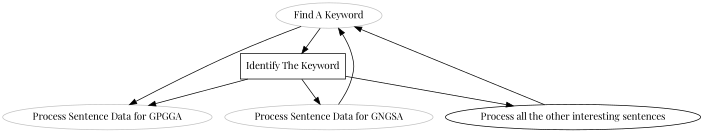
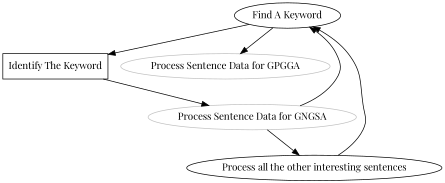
  digraph {
    fontname="Playfair Display"
    node [fontname="Playfair Display"]
    edge [fontname="Playfair Display"]
-   n1 [label="Find A Keyword" color=grey]
+   n1 [label="Find A Keyword"]
    n2 [label="Identify The Keyword" shape=box]
    n3 [color=grey label="Process Sentence Data for GPGGA"]
    n4 [color=grey label="Process Sentence Data for GNGSA"]
    n5 [color=black label="Process all the other interesting sentences"]
    n1 -> n2
    n1 -> n3
-   n2 -> n3
    n2 -> n4
-   n2 -> n5
+   n4 -> n5
    n4 -> n1
    n5 -> n1
  }
